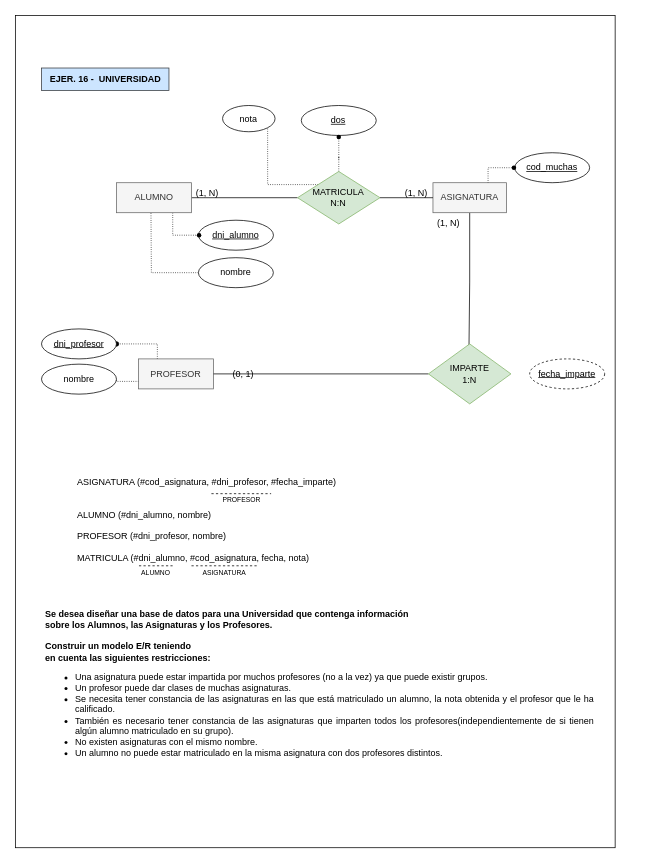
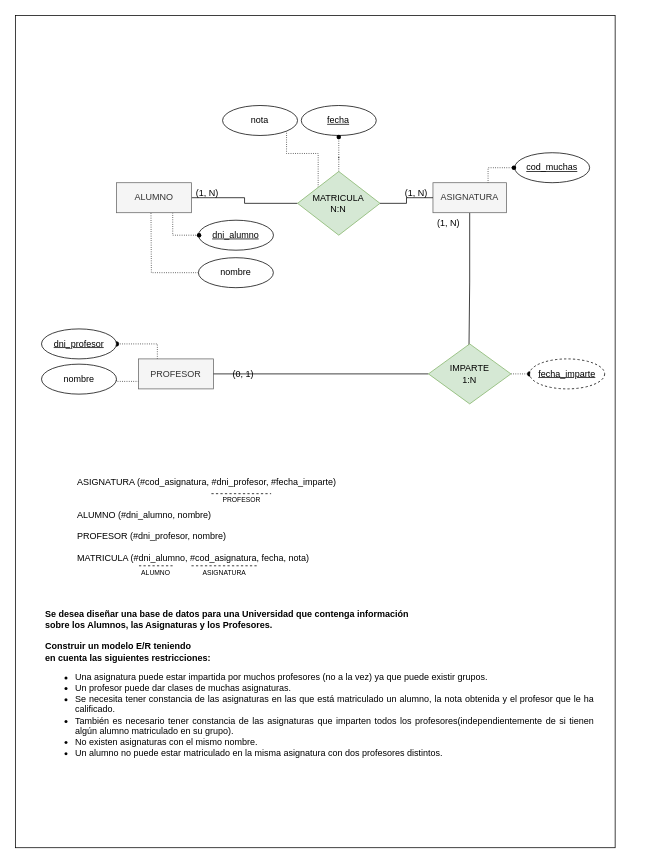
  <mxCell id="0" />
  <mxCell id="1" parent="0" />
  <mxCell id="2" value="" style="rounded=0;whiteSpace=wrap;html=1;" vertex="1" parent="1"><mxGeometry x="20" y="20" width="800" height="1110" as="geometry" /></mxCell>
  <mxCell id="3" value="" style="group" vertex="1" connectable="0" parent="1"><mxGeometry x="54.87" y="600" width="810" height="510" as="geometry" /></mxCell>
  <mxCell id="4" value="&lt;div style=&quot;text-align: justify;&quot;&gt;&lt;br&gt;&lt;/div&gt;&lt;div style=&quot;text-align: justify;&quot;&gt;&lt;br&gt;&lt;/div&gt;&lt;div style=&quot;text-align: justify;&quot;&gt;ASIGNATURA (#cod_asignatura, #dni_profesor, #fecha_imparte)&lt;/div&gt;&lt;div style=&quot;text-align: justify;&quot;&gt;&lt;br&gt;&lt;/div&gt;&lt;div style=&quot;text-align: justify;&quot;&gt;&lt;br&gt;&lt;/div&gt;&lt;div style=&quot;text-align: justify;&quot;&gt;ALUMNO (#dni_alumno, nombre)&lt;/div&gt;&lt;div style=&quot;text-align: justify;&quot;&gt;&lt;br&gt;&lt;/div&gt;&lt;div style=&quot;text-align: justify;&quot;&gt;PROFESOR (#dni_profesor, nombre)&lt;/div&gt;&lt;div style=&quot;text-align: justify;&quot;&gt;&lt;br&gt;&lt;/div&gt;&lt;div style=&quot;text-align: justify;&quot;&gt;MATRICULA (#dni_alumno, #cod_asignatura, fecha, nota)&lt;/div&gt;" style="text;html=1;align=center;verticalAlign=middle;resizable=1;points=[];autosize=1;strokeColor=none;fillColor=none;movable=1;rotatable=1;deletable=1;editable=1;locked=0;connectable=1;container=0;" vertex="1" parent="3"><mxGeometry x="35" y="1.925" width="370" height="153.962" as="geometry" /></mxCell>
  <mxCell id="5" value="ASIGNATURA" style="text;html=1;strokeColor=none;fillColor=none;align=center;verticalAlign=middle;whiteSpace=wrap;rounded=0;fontSize=9;container=0;" vertex="1" parent="3"><mxGeometry x="200" y="153.962" width="88.25" height="19.245" as="geometry" /></mxCell>
  <mxCell id="6" value="" style="endArrow=none;dashed=1;html=1;rounded=0;exitX=0;exitY=0;exitDx=0;exitDy=0;entryX=1;entryY=0;entryDx=0;entryDy=0;" edge="1" parent="3" source="5" target="5"><mxGeometry width="50" height="50" relative="1" as="geometry"><mxPoint x="141.75" y="146.264" as="sourcePoint" /><mxPoint x="186.75" y="146.264" as="targetPoint" /></mxGeometry></mxCell>
  <mxCell id="7" value="PROFESOR" style="text;html=1;strokeColor=none;fillColor=none;align=center;verticalAlign=middle;whiteSpace=wrap;rounded=0;fontSize=9;container=0;" vertex="1" parent="3"><mxGeometry x="226.63" y="57.736" width="79.63" height="19.245" as="geometry" /></mxCell>
  <mxCell id="8" value="" style="endArrow=none;dashed=1;html=1;rounded=0;exitX=0;exitY=0;exitDx=0;exitDy=0;entryX=1;entryY=0;entryDx=0;entryDy=0;" edge="1" parent="3" source="7" target="7"><mxGeometry width="50" height="50" relative="1" as="geometry"><mxPoint x="407.12" y="191.491" as="sourcePoint" /><mxPoint x="452.12" y="191.491" as="targetPoint" /></mxGeometry></mxCell>
  <mxCell id="9" value="ALUMNO" style="text;html=1;strokeColor=none;fillColor=none;align=center;verticalAlign=middle;whiteSpace=wrap;rounded=0;fontSize=9;container=0;" vertex="1" parent="3"><mxGeometry x="130" y="153.962" width="44.87" height="19.245" as="geometry" /></mxCell>
  <mxCell id="10" value="" style="endArrow=none;dashed=1;html=1;rounded=0;exitX=0;exitY=0;exitDx=0;exitDy=0;entryX=1;entryY=0;entryDx=0;entryDy=0;" edge="1" parent="3" source="9" target="9"><mxGeometry width="50" height="50" relative="1" as="geometry"><mxPoint x="67.67" y="144.34" as="sourcePoint" /><mxPoint x="145.57" y="143.377" as="targetPoint" /></mxGeometry></mxCell>
- <mxCell id="11" value="EJER. 16 -&amp;nbsp; UNIVERSIDAD" style="text;html=1;align=center;verticalAlign=middle;resizable=0;points=[];autosize=1;strokeColor=#36393d;fillColor=#cce5ff;fontStyle=1;fontSize=12;" vertex="1" parent="3"><mxGeometry y="-510" width="170" height="30" as="geometry" /></mxCell>
  <mxCell id="12" value="&lt;div style=&quot;&quot;&gt;&lt;div style=&quot;text-align: justify;&quot;&gt;&lt;br&gt;&lt;/div&gt;&lt;div style=&quot;text-align: justify;&quot;&gt;&lt;span style=&quot;font-size: 13px;&quot;&gt;&lt;br&gt;&lt;/span&gt;&lt;/div&gt;&lt;b&gt;&lt;div style=&quot;text-align: justify;&quot;&gt;&lt;b style=&quot;background-color: initial;&quot;&gt;Se desea diseñar una base de datos para una Universidad que contenga información&lt;/b&gt;&lt;/div&gt;&lt;font style=&quot;font-size: 12px;&quot;&gt;&lt;div style=&quot;text-align: justify;&quot;&gt;&lt;b style=&quot;background-color: initial;&quot;&gt;sobre los Alumnos, las Asignaturas y los Profesores.&amp;nbsp;&lt;/b&gt;&lt;/div&gt;&lt;/font&gt;&lt;/b&gt;&lt;/div&gt;&lt;div style=&quot;text-align: justify;&quot;&gt;&lt;b&gt;&lt;font style=&quot;font-size: 12px;&quot;&gt;&lt;br&gt;&lt;/font&gt;&lt;/b&gt;&lt;/div&gt;&lt;div style=&quot;&quot;&gt;&lt;div style=&quot;text-align: justify;&quot;&gt;&lt;b style=&quot;background-color: initial;&quot;&gt;Construir un modelo E/R teniendo&lt;/b&gt;&lt;/div&gt;&lt;b&gt;&lt;div style=&quot;text-align: justify;&quot;&gt;&lt;b style=&quot;background-color: initial;&quot;&gt;en cuenta las siguientes restricciones:&lt;/b&gt;&lt;/div&gt;&lt;/b&gt;&lt;ul&gt;&lt;li&gt;&lt;div style=&quot;text-align: justify;&quot;&gt;&lt;span style=&quot;background-color: initial;&quot;&gt;Una asignatura puede estar impartida por muchos profesores (no a la vez) ya que&amp;nbsp;&lt;/span&gt;&lt;span style=&quot;background-color: initial;&quot;&gt;puede existir grupos.&amp;nbsp;&lt;/span&gt;&lt;/div&gt;&lt;/li&gt;&lt;li style=&quot;text-align: justify;&quot;&gt;Un profesor puede dar clases de muchas asignaturas.&amp;nbsp;&lt;/li&gt;&lt;li&gt;&lt;div style=&quot;text-align: justify;&quot;&gt;&lt;span style=&quot;background-color: initial;&quot;&gt;Se necesita tener constancia de las asignaturas en las que está matriculado un&amp;nbsp;&lt;/span&gt;&lt;span style=&quot;background-color: initial;&quot;&gt;alumno, la nota obtenida y el profesor que le ha calificado.&amp;nbsp;&lt;/span&gt;&lt;/div&gt;&lt;/li&gt;&lt;li&gt;&lt;div style=&quot;text-align: justify;&quot;&gt;&lt;span style=&quot;background-color: initial;&quot;&gt;También es necesario tener constancia de las asignaturas que imparten todos los&amp;nbsp;&lt;/span&gt;&lt;span style=&quot;background-color: initial;&quot;&gt;profesores(independientemente de si tienen algún alumno matriculado en su&amp;nbsp;&lt;/span&gt;&lt;span style=&quot;background-color: initial;&quot;&gt;grupo).&amp;nbsp;&lt;/span&gt;&lt;/div&gt;&lt;/li&gt;&lt;li style=&quot;text-align: justify;&quot;&gt;No existen asignaturas con el mismo nombre.&lt;/li&gt;&lt;li&gt;&lt;div style=&quot;text-align: justify;&quot;&gt;&lt;span style=&quot;background-color: initial;&quot;&gt;Un alumno no puede estar matriculado en la misma asignatura con dos profesores&amp;nbsp;&lt;/span&gt;&lt;span style=&quot;background-color: initial;&quot;&gt;distintos.&amp;nbsp;&lt;/span&gt;&lt;/div&gt;&lt;/li&gt;&lt;/ul&gt;&lt;/div&gt;" style="text;html=1;strokeColor=none;fillColor=none;spacing=5;spacingTop=-20;whiteSpace=wrap;overflow=hidden;rounded=0;align=left;" vertex="1" parent="3"><mxGeometry y="192.45" width="740" height="230.94" as="geometry" /></mxCell>
  <mxCell id="13" style="edgeStyle=orthogonalEdgeStyle;rounded=0;orthogonalLoop=1;jettySize=auto;html=1;exitX=0.25;exitY=0;exitDx=0;exitDy=0;entryX=1;entryY=0.5;entryDx=0;entryDy=0;endArrow=oval;endFill=1;dashed=1;dashPattern=1 2;" edge="1" parent="1" source="15" target="35"><mxGeometry relative="1" as="geometry" /></mxCell>
  <mxCell id="14" style="edgeStyle=orthogonalEdgeStyle;rounded=0;orthogonalLoop=1;jettySize=auto;html=1;exitX=0;exitY=0.75;exitDx=0;exitDy=0;entryX=1;entryY=0.5;entryDx=0;entryDy=0;endArrow=none;endFill=0;dashed=1;dashPattern=1 2;" edge="1" parent="1" source="15" target="34"><mxGeometry relative="1" as="geometry" /></mxCell>
  <mxCell id="15" value="PROFESOR" style="whiteSpace=wrap;html=1;align=center;fillColor=#f5f5f5;fontColor=#333333;strokeColor=#666666;" vertex="1" parent="1"><mxGeometry x="184.37" y="478" width="100" height="40" as="geometry" /></mxCell>
  <mxCell id="16" value="" style="edgeStyle=orthogonalEdgeStyle;rounded=0;orthogonalLoop=1;jettySize=auto;html=1;endArrow=none;endFill=0;" edge="1" parent="1" source="17"><mxGeometry relative="1" as="geometry"><mxPoint x="625" y="468" as="targetPoint" /></mxGeometry></mxCell>
  <mxCell id="17" value="ASIGNATURA" style="whiteSpace=wrap;html=1;align=center;fillColor=#f5f5f5;fontColor=#333333;strokeColor=#666666;" vertex="1" parent="1"><mxGeometry x="577" y="243" width="98" height="40" as="geometry" /></mxCell>
  <mxCell id="18" style="edgeStyle=orthogonalEdgeStyle;rounded=0;orthogonalLoop=1;jettySize=auto;html=1;exitX=1;exitY=0.5;exitDx=0;exitDy=0;entryX=0;entryY=0.5;entryDx=0;entryDy=0;endArrow=none;endFill=0;" edge="1" parent="1" source="20" target="25"><mxGeometry relative="1" as="geometry" /></mxCell>
  <mxCell id="19" style="edgeStyle=orthogonalEdgeStyle;rounded=0;orthogonalLoop=1;jettySize=auto;html=1;exitX=0.75;exitY=1;exitDx=0;exitDy=0;fontFamily=Helvetica;fontSize=14;fontColor=default;startSize=0;entryX=0;entryY=0.5;entryDx=0;entryDy=0;endArrow=none;endFill=0;dashed=1;dashPattern=1 2;" edge="1" parent="1" source="20" target="36"><mxGeometry relative="1" as="geometry"><mxPoint x="229.667" y="313" as="targetPoint" /></mxGeometry></mxCell>
  <mxCell id="20" value="ALUMNO" style="whiteSpace=wrap;html=1;align=center;fillColor=#f5f5f5;fontColor=#333333;strokeColor=#666666;" vertex="1" parent="1"><mxGeometry x="154.87" y="243" width="100" height="40" as="geometry" /></mxCell>
  <mxCell id="21" style="edgeStyle=orthogonalEdgeStyle;rounded=0;orthogonalLoop=1;jettySize=auto;html=1;exitX=0.5;exitY=0;exitDx=0;exitDy=0;entryX=0.5;entryY=0;entryDx=0;entryDy=0;" edge="1" parent="1"><mxGeometry relative="1" as="geometry"><mxPoint x="46" y="390" as="sourcePoint" /><mxPoint x="46" y="390" as="targetPoint" /></mxGeometry></mxCell>
  <mxCell id="22" style="edgeStyle=orthogonalEdgeStyle;rounded=0;orthogonalLoop=1;jettySize=auto;html=1;exitX=1;exitY=0.5;exitDx=0;exitDy=0;entryX=0;entryY=0.5;entryDx=0;entryDy=0;endArrow=none;endFill=0;" edge="1" parent="1" source="25" target="17"><mxGeometry relative="1" as="geometry" /></mxCell>
  <mxCell id="23" style="edgeStyle=orthogonalEdgeStyle;rounded=0;orthogonalLoop=1;jettySize=auto;html=1;exitX=0.5;exitY=0;exitDx=0;exitDy=0;dashed=1;dashPattern=1 2;endArrow=none;endFill=0;" edge="1" parent="1" source="25" target="46"><mxGeometry relative="1" as="geometry" /></mxCell>
  <mxCell id="24" style="edgeStyle=orthogonalEdgeStyle;rounded=0;orthogonalLoop=1;jettySize=auto;html=1;exitX=0;exitY=0;exitDx=0;exitDy=0;entryX=1;entryY=1;entryDx=0;entryDy=0;endArrow=none;endFill=0;dashed=1;dashPattern=1 2;" edge="1" parent="1" source="25" target="50"><mxGeometry relative="1" as="geometry" /></mxCell>
- <mxCell id="25" value="&lt;font style=&quot;font-size: 12px;&quot;&gt;MATRICULA&lt;br&gt;N:N&lt;/font&gt;" style="shape=rhombus;perimeter=rhombusPerimeter;whiteSpace=wrap;html=1;align=center;verticalAlign=middle;fillColor=#d5e8d4;strokeColor=#82b366;" vertex="1" parent="1"><mxGeometry x="396.37" y="228" width="110" height="70" as="geometry" /></mxCell>
+ <mxCell id="25" value="&lt;font style=&quot;font-size: 12px;&quot;&gt;MATRICULA&lt;br&gt;N:N&lt;/font&gt;" style="shape=rhombus;perimeter=rhombusPerimeter;whiteSpace=wrap;html=1;align=center;verticalAlign=middle;fillColor=#d5e8d4;strokeColor=#82b366;" vertex="1" parent="1"><mxGeometry x="396.37" y="228" width="110" height="85" as="geometry" /></mxCell>
  <mxCell id="26" style="rounded=0;orthogonalLoop=1;jettySize=auto;html=1;exitX=0;exitY=0.5;exitDx=0;exitDy=0;strokeColor=none;endArrow=none;endFill=0;shadow=1;" edge="1" parent="1"><mxGeometry relative="1" as="geometry"><mxPoint x="191.13" y="487" as="targetPoint" /><mxPoint x="159.37" y="477" as="sourcePoint" /></mxGeometry></mxCell>
  <mxCell id="27" value="(1, N)" style="text;strokeColor=none;fillColor=none;spacingLeft=4;spacingRight=4;overflow=hidden;rotatable=0;points=[[0,0.5],[1,0.5]];portConstraint=eastwest;fontSize=12;whiteSpace=wrap;html=1;" vertex="1" parent="1"><mxGeometry x="534.25" y="243" width="50" height="30" as="geometry" /></mxCell>
  <mxCell id="28" style="edgeStyle=orthogonalEdgeStyle;rounded=0;orthogonalLoop=1;jettySize=auto;html=1;exitX=0;exitY=0.5;exitDx=0;exitDy=0;entryX=1;entryY=0.5;entryDx=0;entryDy=0;endArrow=none;endFill=0;startArrow=none;startFill=0;strokeColor=none;" edge="1" parent="1"><mxGeometry relative="1" as="geometry"><mxPoint x="87" y="278" as="sourcePoint" /><mxPoint x="137" y="278" as="targetPoint" /></mxGeometry></mxCell>
  <mxCell id="29" style="edgeStyle=orthogonalEdgeStyle;rounded=0;orthogonalLoop=1;jettySize=auto;html=1;exitDx=0;exitDy=0;entryX=0.75;entryY=0;entryDx=0;entryDy=0;dashed=1;dashPattern=1 2;endArrow=none;endFill=0;" edge="1" parent="1" source="42" target="17"><mxGeometry relative="1" as="geometry" /></mxCell>
  <mxCell id="30" value="cod_muchas" style="ellipse;whiteSpace=wrap;html=1;align=center;fontStyle=4;" vertex="1" parent="1"><mxGeometry x="686" y="203" width="100" height="40" as="geometry" /></mxCell>
  <mxCell id="31" style="edgeStyle=orthogonalEdgeStyle;rounded=0;orthogonalLoop=1;jettySize=auto;html=1;exitX=0;exitY=0.5;exitDx=0;exitDy=0;entryX=0.5;entryY=1;entryDx=0;entryDy=0;dashed=1;dashPattern=1 2;endArrow=none;endFill=0;" edge="1" parent="1" source="32"><mxGeometry relative="1" as="geometry"><mxPoint x="200.87" y="283" as="targetPoint" /></mxGeometry></mxCell>
  <mxCell id="32" value="nombre" style="ellipse;whiteSpace=wrap;html=1;align=center;" vertex="1" parent="1"><mxGeometry x="264.13" y="343" width="100" height="40" as="geometry" /></mxCell>
  <mxCell id="33" style="edgeStyle=orthogonalEdgeStyle;rounded=0;orthogonalLoop=1;jettySize=auto;html=1;exitDx=0;exitDy=0;entryX=0.5;entryY=0;entryDx=0;entryDy=0;endArrow=none;endFill=0;dashed=1;dashPattern=1 2;" edge="1" parent="1"><mxGeometry relative="1" as="geometry"><mxPoint x="150.63" y="532" as="sourcePoint" /><mxPoint x="150.63" y="532" as="targetPoint" /></mxGeometry></mxCell>
  <mxCell id="34" value="nombre" style="ellipse;whiteSpace=wrap;html=1;align=center;" vertex="1" parent="1"><mxGeometry x="54.87" y="485" width="100" height="40" as="geometry" /></mxCell>
  <mxCell id="35" value="dni_profesor" style="ellipse;whiteSpace=wrap;html=1;align=center;fontStyle=4" vertex="1" parent="1"><mxGeometry x="54.87" y="438" width="100" height="40" as="geometry" /></mxCell>
  <mxCell id="36" value="dni_alumno" style="ellipse;whiteSpace=wrap;html=1;align=center;fontStyle=4;" vertex="1" parent="1"><mxGeometry x="264.25" y="293" width="100" height="40" as="geometry" /></mxCell>
  <mxCell id="37" value="" style="shape=waypoint;sketch=0;fillStyle=solid;size=6;pointerEvents=1;points=[];fillColor=none;resizable=0;rotatable=0;perimeter=centerPerimeter;snapToPoint=1;" vertex="1" parent="1"><mxGeometry x="255" y="303" width="20" height="20" as="geometry" /></mxCell>
  <mxCell id="38" style="edgeStyle=orthogonalEdgeStyle;rounded=0;orthogonalLoop=1;jettySize=auto;html=1;exitX=0;exitY=0.5;exitDx=0;exitDy=0;entryX=1;entryY=0.5;entryDx=0;entryDy=0;endArrow=none;endFill=0;" edge="1" parent="1" source="40" target="15"><mxGeometry relative="1" as="geometry" /></mxCell>
+ <mxCell id="39" style="edgeStyle=orthogonalEdgeStyle;rounded=0;orthogonalLoop=1;jettySize=auto;html=1;exitX=1;exitY=0.5;exitDx=0;exitDy=0;entryX=0;entryY=0.5;entryDx=0;entryDy=0;endArrow=oval;endFill=1;dashed=1;dashPattern=1 2;" edge="1" parent="1" source="40" target="51"><mxGeometry relative="1" as="geometry" /></mxCell>
  <mxCell id="40" value="IMPARTE&lt;br&gt;1:N" style="shape=rhombus;perimeter=rhombusPerimeter;whiteSpace=wrap;html=1;align=center;fillColor=#d5e8d4;strokeColor=#82b366;" vertex="1" parent="1"><mxGeometry x="571" y="458" width="110" height="80" as="geometry" /></mxCell>
  <mxCell id="41" value="" style="edgeStyle=orthogonalEdgeStyle;rounded=0;orthogonalLoop=1;jettySize=auto;html=1;exitX=0;exitY=0.5;exitDx=0;exitDy=0;entryDx=0;entryDy=0;dashed=1;dashPattern=1 2;endArrow=none;endFill=0;" edge="1" parent="1" source="30" target="42"><mxGeometry relative="1" as="geometry"><mxPoint x="686" y="223" as="sourcePoint" /><mxPoint x="651" y="243" as="targetPoint" /></mxGeometry></mxCell>
  <mxCell id="42" value="" style="shape=waypoint;sketch=0;fillStyle=solid;size=6;pointerEvents=1;points=[];fillColor=none;resizable=0;rotatable=0;perimeter=centerPerimeter;snapToPoint=1;" vertex="1" parent="1"><mxGeometry x="675" y="213" width="20" height="20" as="geometry" /></mxCell>
  <mxCell id="43" value="(1, N)" style="text;strokeColor=none;fillColor=none;spacingLeft=4;spacingRight=4;overflow=hidden;rotatable=0;points=[[0,0.5],[1,0.5]];portConstraint=eastwest;fontSize=12;whiteSpace=wrap;html=1;" vertex="1" parent="1"><mxGeometry x="577" y="283" width="50" height="30" as="geometry" /></mxCell>
  <mxCell id="44" style="edgeStyle=orthogonalEdgeStyle;rounded=0;orthogonalLoop=1;jettySize=auto;html=1;exitX=0.5;exitY=1;exitDx=0;exitDy=0;dashed=1;dashPattern=1 2;endArrow=none;endFill=0;" edge="1" parent="1" source="45" target="46"><mxGeometry relative="1" as="geometry" /></mxCell>
- <mxCell id="45" value="dos" style="ellipse;whiteSpace=wrap;html=1;align=center;fontStyle=4;" vertex="1" parent="1"><mxGeometry x="401.37" y="140" width="100" height="40" as="geometry" /></mxCell>
+ <mxCell id="45" value="fecha" style="ellipse;whiteSpace=wrap;html=1;align=center;fontStyle=4;" vertex="1" parent="1"><mxGeometry x="401.37" y="140" width="100" height="40" as="geometry" /></mxCell>
  <mxCell id="46" value="" style="shape=waypoint;sketch=0;fillStyle=solid;size=6;pointerEvents=1;points=[];fillColor=none;resizable=0;rotatable=0;perimeter=centerPerimeter;snapToPoint=1;" vertex="1" parent="1"><mxGeometry x="441.37" y="172" width="20" height="20" as="geometry" /></mxCell>
  <mxCell id="47" value="" style="rounded=0;orthogonalLoop=1;jettySize=auto;html=1;exitX=0;exitY=0.5;exitDx=0;exitDy=0;strokeColor=none;endArrow=none;endFill=0;shadow=1;" edge="1" parent="1"><mxGeometry relative="1" as="geometry"><mxPoint x="159.37" y="467.559" as="targetPoint" /><mxPoint x="171.13" y="472" as="sourcePoint" /></mxGeometry></mxCell>
  <mxCell id="48" value="(0, 1)" style="text;strokeColor=none;fillColor=none;spacingLeft=4;spacingRight=4;overflow=hidden;rotatable=0;points=[[0,0.5],[1,0.5]];portConstraint=eastwest;fontSize=12;whiteSpace=wrap;html=1;" vertex="1" parent="1"><mxGeometry x="304.37" y="485" width="50" height="30" as="geometry" /></mxCell>
  <mxCell id="49" value="(1, N)" style="text;strokeColor=none;fillColor=none;spacingLeft=4;spacingRight=4;overflow=hidden;rotatable=0;points=[[0,0.5],[1,0.5]];portConstraint=eastwest;fontSize=12;whiteSpace=wrap;html=1;" vertex="1" parent="1"><mxGeometry x="254.87" y="243" width="50" height="30" as="geometry" /></mxCell>
- <mxCell id="50" value="nota" style="ellipse;whiteSpace=wrap;html=1;align=center;" vertex="1" parent="1"><mxGeometry x="296.37" y="140" width="70" height="35" as="geometry" /></mxCell>
+ <mxCell id="50" value="nota" style="ellipse;whiteSpace=wrap;html=1;align=center;" vertex="1" parent="1"><mxGeometry x="296.37" y="140" width="100" height="40" as="geometry" /></mxCell>
  <mxCell id="51" value="fecha_imparte" style="ellipse;whiteSpace=wrap;html=1;align=center;fontStyle=4;dashed=1;" vertex="1" parent="1"><mxGeometry x="706" y="478" width="100" height="40" as="geometry" /></mxCell>
